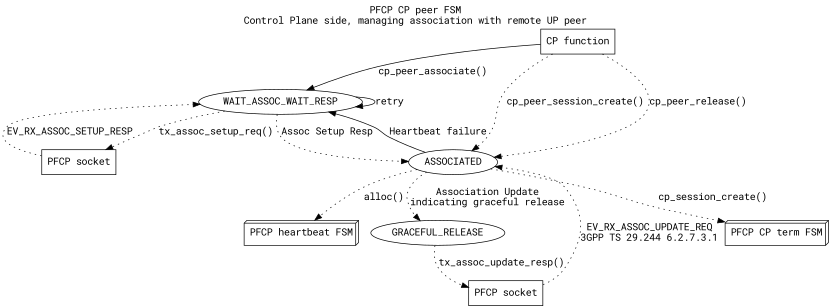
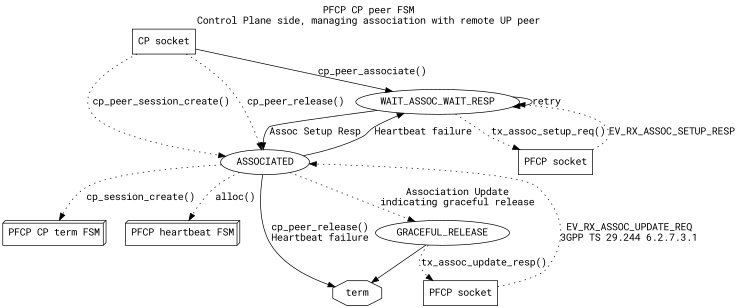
  digraph {
    fontname="Roboto Mono"
    label="PFCP CP peer FSM\nControl Plane side, managing association with remote UP peer"
    labelloc=t
    rankdir=TB
    node [fontname="Roboto Mono"]
    edge [fontname="Roboto Mono" style=dotted]
-   n1 [label="CP function" shape=box]
+   n1 [label="CP socket" shape=box]
    n2 [label=WAIT_ASSOC_WAIT_RESP]
    ASSOCIATED
    n4 [label="PFCP CP term FSM" shape=box3d]
    n5 [label="PFCP socket" shape=box]
    n6 [label="PFCP heartbeat FSM" shape=box3d]
    GRACEFUL_RELEASE
+   term [shape=octagon]
    n9 [label="PFCP socket" shape=box]
    n1 -> n2 [label="cp_peer_associate()" style=""]
    n1 -> ASSOCIATED [label="cp_peer_session_create()"]
    n1 -> ASSOCIATED [label="cp_peer_release()"]
    n1 -> n4 [arrowhead=none style=invisible]
    n2 -> n2 [label=retry style=""]
-   n2 -> ASSOCIATED [label="Assoc Setup Resp"]
+   n2 -> ASSOCIATED [label="Assoc Setup Resp" style=""]
    n2 -> n5 [label="tx_assoc_setup_req()"]
    ASSOCIATED -> n2 [label="Heartbeat failure" style=""]
    ASSOCIATED -> n4 [label="cp_session_create()"]
    ASSOCIATED -> n6 [label="alloc()"]
    ASSOCIATED -> GRACEFUL_RELEASE [label="Association Update\nindicating graceful release"]
+   ASSOCIATED -> term [label="cp_peer_release()\nHeartbeat failure" style=""]
    n5 -> n2 [label=EV_RX_ASSOC_SETUP_RESP]
+   GRACEFUL_RELEASE -> term [style=""]
    GRACEFUL_RELEASE -> n9 [label="tx_assoc_update_resp()"]
    n9 -> ASSOCIATED [label="EV_RX_ASSOC_UPDATE_REQ\n3GPP TS 29.244 6.2.7.3.1"]
  }
